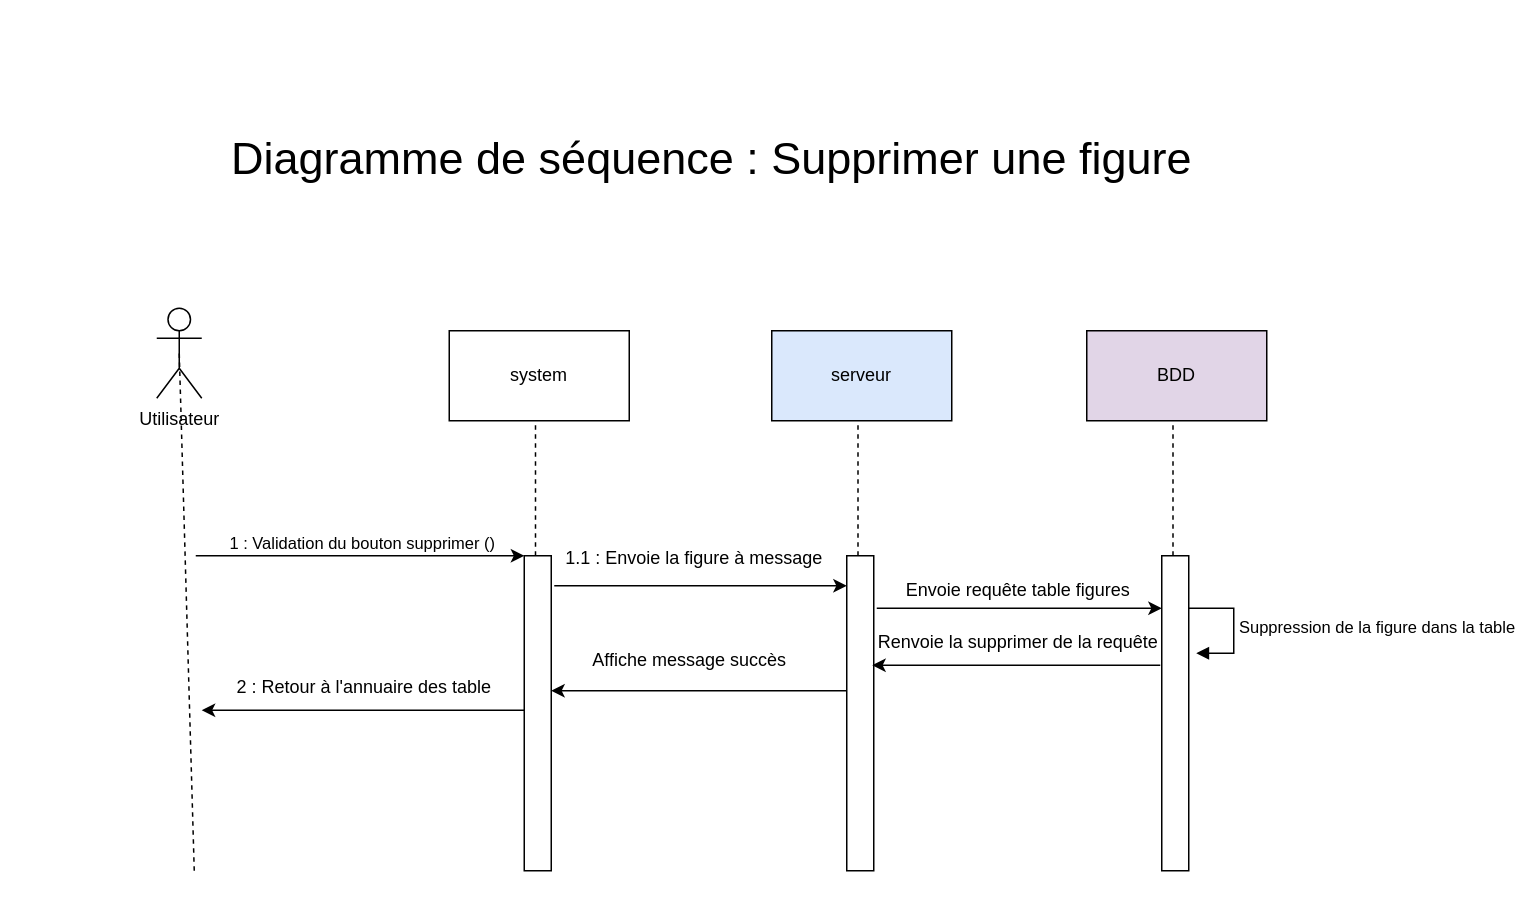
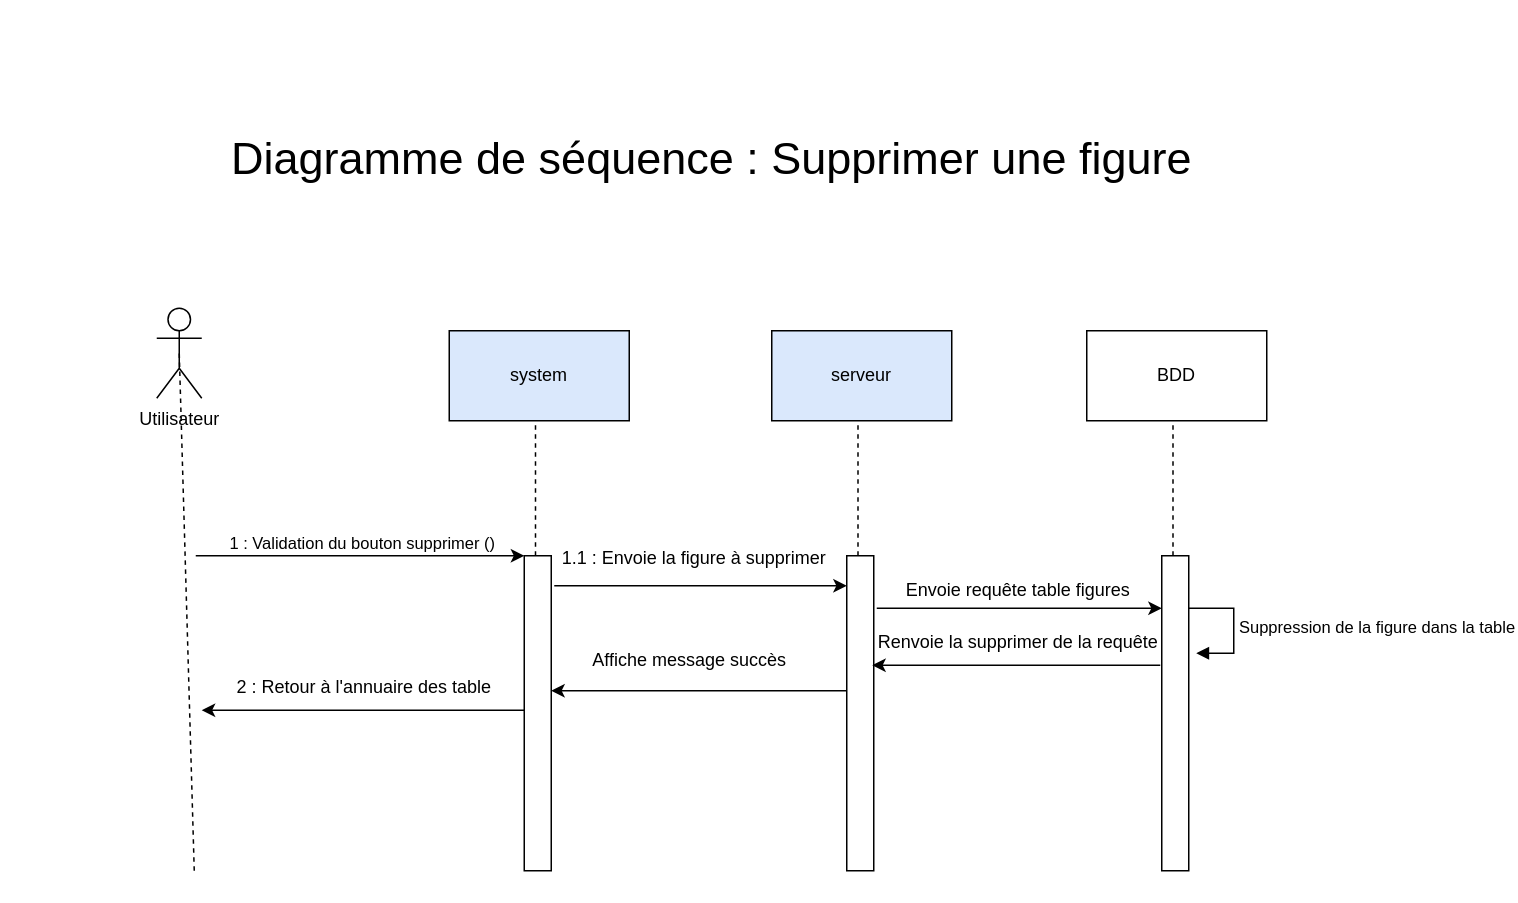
  <mxCell id="0" />
  <mxCell id="1" parent="0" />
  <mxCell id="2" value="Utilisateur" style="shape=umlActor;verticalLabelPosition=bottom;verticalAlign=top;html=1;outlineConnect=0;" parent="1" vertex="1"><mxGeometry x="104" y="205" width="30" height="60" as="geometry" /></mxCell>
  <mxCell id="3" value="" style="endArrow=none;dashed=1;html=1;rounded=0;entryX=0.5;entryY=0.5;entryDx=0;entryDy=0;entryPerimeter=0;" parent="1" target="2" edge="1"><mxGeometry width="50" height="50" relative="1" as="geometry"><mxPoint x="129" y="580" as="sourcePoint" /><mxPoint x="134" y="300" as="targetPoint" /></mxGeometry></mxCell>
- <mxCell id="4" value="system" style="rounded=0;whiteSpace=wrap;html=1;" parent="1" vertex="1"><mxGeometry x="299" y="220" width="120" height="60" as="geometry" /></mxCell>
+ <mxCell id="4" value="system" style="rounded=0;whiteSpace=wrap;html=1;fillColor=#dae8fc;" parent="1" vertex="1"><mxGeometry x="299" y="220" width="120" height="60" as="geometry" /></mxCell>
  <mxCell id="5" value="" style="endArrow=none;dashed=1;html=1;rounded=0;entryX=0.5;entryY=0.5;entryDx=0;entryDy=0;entryPerimeter=0;" parent="1" source="6" edge="1"><mxGeometry width="50" height="50" relative="1" as="geometry"><mxPoint x="361.13" y="879.61" as="sourcePoint" /><mxPoint x="356.5" y="280" as="targetPoint" /></mxGeometry></mxCell>
  <mxCell id="6" value="" style="html=1;points=[];perimeter=orthogonalPerimeter;outlineConnect=0;targetShapes=umlLifeline;portConstraint=eastwest;newEdgeStyle={&quot;edgeStyle&quot;:&quot;elbowEdgeStyle&quot;,&quot;elbow&quot;:&quot;vertical&quot;,&quot;curved&quot;:0,&quot;rounded&quot;:0};" parent="1" vertex="1"><mxGeometry x="349" y="370" width="18" height="210" as="geometry" /></mxCell>
  <mxCell id="7" value="" style="endArrow=classic;html=1;rounded=0;" parent="1" target="6" edge="1"><mxGeometry width="50" height="50" relative="1" as="geometry"><mxPoint x="130" y="370" as="sourcePoint" /><mxPoint x="180" y="320" as="targetPoint" /></mxGeometry></mxCell>
  <mxCell id="8" value="1 : Validation du bouton supprimer ()" style="edgeLabel;html=1;align=center;verticalAlign=middle;resizable=0;points=[];" parent="7" vertex="1" connectable="0"><mxGeometry x="0.315" y="-3" relative="1" as="geometry"><mxPoint x="-34" y="-12" as="offset" /></mxGeometry></mxCell>
  <mxCell id="9" value="serveur" style="rounded=0;whiteSpace=wrap;html=1;fillColor=#dae8fc;" parent="1" vertex="1"><mxGeometry x="514" y="220" width="120" height="60" as="geometry" /></mxCell>
  <mxCell id="10" value="" style="endArrow=none;dashed=1;html=1;rounded=0;entryX=0.5;entryY=0.5;entryDx=0;entryDy=0;entryPerimeter=0;" parent="1" source="11" edge="1"><mxGeometry width="50" height="50" relative="1" as="geometry"><mxPoint x="571.5" y="610" as="sourcePoint" /><mxPoint x="571.5" y="280" as="targetPoint" /></mxGeometry></mxCell>
  <mxCell id="11" value="" style="html=1;points=[];perimeter=orthogonalPerimeter;outlineConnect=0;targetShapes=umlLifeline;portConstraint=eastwest;newEdgeStyle={&quot;edgeStyle&quot;:&quot;elbowEdgeStyle&quot;,&quot;elbow&quot;:&quot;vertical&quot;,&quot;curved&quot;:0,&quot;rounded&quot;:0};" parent="1" vertex="1"><mxGeometry x="564" y="370" width="18" height="210" as="geometry" /></mxCell>
- <mxCell id="12" value="BDD" style="rounded=0;whiteSpace=wrap;html=1;fillColor=#e1d5e7;" parent="1" vertex="1"><mxGeometry x="724" y="220" width="120" height="60" as="geometry" /></mxCell>
+ <mxCell id="12" value="BDD" style="rounded=0;whiteSpace=wrap;html=1;" parent="1" vertex="1"><mxGeometry x="724" y="220" width="120" height="60" as="geometry" /></mxCell>
  <mxCell id="13" value="" style="endArrow=none;dashed=1;html=1;rounded=0;entryX=0.5;entryY=0.5;entryDx=0;entryDy=0;entryPerimeter=0;" parent="1" source="14" edge="1"><mxGeometry width="50" height="50" relative="1" as="geometry"><mxPoint x="781.5" y="610" as="sourcePoint" /><mxPoint x="781.5" y="280" as="targetPoint" /></mxGeometry></mxCell>
  <mxCell id="14" value="" style="html=1;points=[];perimeter=orthogonalPerimeter;outlineConnect=0;targetShapes=umlLifeline;portConstraint=eastwest;newEdgeStyle={&quot;edgeStyle&quot;:&quot;elbowEdgeStyle&quot;,&quot;elbow&quot;:&quot;vertical&quot;,&quot;curved&quot;:0,&quot;rounded&quot;:0};" parent="1" vertex="1"><mxGeometry x="774" y="370" width="18" height="210" as="geometry" /></mxCell>
  <mxCell id="15" value="" style="endArrow=classic;html=1;rounded=0;" parent="1" target="11" edge="1"><mxGeometry width="50" height="50" relative="1" as="geometry"><mxPoint x="369" y="390" as="sourcePoint" /><mxPoint x="524" y="390" as="targetPoint" /></mxGeometry></mxCell>
- <mxCell id="16" value="1.1 : Envoie la figure à message" style="text;html=1;align=center;verticalAlign=middle;resizable=0;points=[];autosize=1;strokeColor=none;fillColor=none;" parent="1" vertex="1"><mxGeometry x="362" y="357" width="200" height="30" as="geometry" /></mxCell>
+ <mxCell id="16" value="1.1 : Envoie la figure à supprimer" style="text;html=1;align=center;verticalAlign=middle;resizable=0;points=[];autosize=1;strokeColor=none;fillColor=none;" parent="1" vertex="1"><mxGeometry x="362" y="357" width="200" height="30" as="geometry" /></mxCell>
  <mxCell id="17" value="Envoie requête table figures" style="text;html=1;align=center;verticalAlign=middle;resizable=0;points=[];autosize=1;strokeColor=none;fillColor=none;" parent="1" vertex="1"><mxGeometry x="593" y="378" width="170" height="30" as="geometry" /></mxCell>
  <mxCell id="18" value="" style="endArrow=classic;html=1;rounded=0;" parent="1" target="14" edge="1"><mxGeometry width="50" height="50" relative="1" as="geometry"><mxPoint x="584" y="405" as="sourcePoint" /><mxPoint x="634" y="355" as="targetPoint" /></mxGeometry></mxCell>
  <mxCell id="19" value="Suppression de la figure dans la table" style="html=1;align=left;spacingLeft=2;endArrow=block;rounded=0;edgeStyle=orthogonalEdgeStyle;curved=0;rounded=0;" parent="1" edge="1"><mxGeometry relative="1" as="geometry"><mxPoint x="792" y="405" as="sourcePoint" /><Array as="points"><mxPoint x="822" y="435" /></Array><mxPoint x="797" y="435" as="targetPoint" /></mxGeometry></mxCell>
  <mxCell id="20" value="&lt;font style=&quot;font-size: 30px;&quot;&gt;&amp;nbsp;Diagramme de séquence : Supprimer une figure&lt;/font&gt;" style="text;html=1;strokeColor=none;fillColor=none;align=center;verticalAlign=middle;whiteSpace=wrap;rounded=0;" parent="1" vertex="1"><mxGeometry x="20" y="20" width="900" height="170" as="geometry" /></mxCell>
  <mxCell id="21" value="" style="endArrow=classic;html=1;rounded=0;" parent="1" edge="1"><mxGeometry width="50" height="50" relative="1" as="geometry"><mxPoint x="773" y="443" as="sourcePoint" /><mxPoint x="581" y="443" as="targetPoint" /></mxGeometry></mxCell>
  <mxCell id="22" value="Renvoie la supprimer de la requête" style="text;html=1;align=center;verticalAlign=middle;resizable=0;points=[];autosize=1;strokeColor=none;fillColor=none;" parent="1" vertex="1"><mxGeometry x="573" y="413" width="210" height="30" as="geometry" /></mxCell>
  <mxCell id="23" value="" style="endArrow=classic;html=1;rounded=0;" parent="1" edge="1"><mxGeometry width="50" height="50" relative="1" as="geometry"><mxPoint x="564" y="460" as="sourcePoint" /><mxPoint x="367" y="460" as="targetPoint" /></mxGeometry></mxCell>
  <mxCell id="24" value="Affiche message succès" style="text;html=1;align=center;verticalAlign=middle;resizable=0;points=[];autosize=1;strokeColor=none;fillColor=none;" parent="1" vertex="1"><mxGeometry x="384" y="425" width="150" height="30" as="geometry" /></mxCell>
  <mxCell id="25" value="" style="endArrow=classic;html=1;rounded=0;" parent="1" edge="1"><mxGeometry width="50" height="50" relative="1" as="geometry"><mxPoint x="349" y="473" as="sourcePoint" /><mxPoint x="134" y="473" as="targetPoint" /></mxGeometry></mxCell>
  <mxCell id="26" value="2 : Retour à l'annuaire des table" style="text;html=1;align=center;verticalAlign=middle;resizable=0;points=[];autosize=1;strokeColor=none;fillColor=none;" parent="1" vertex="1"><mxGeometry x="142" y="443" width="200" height="30" as="geometry" /></mxCell>
